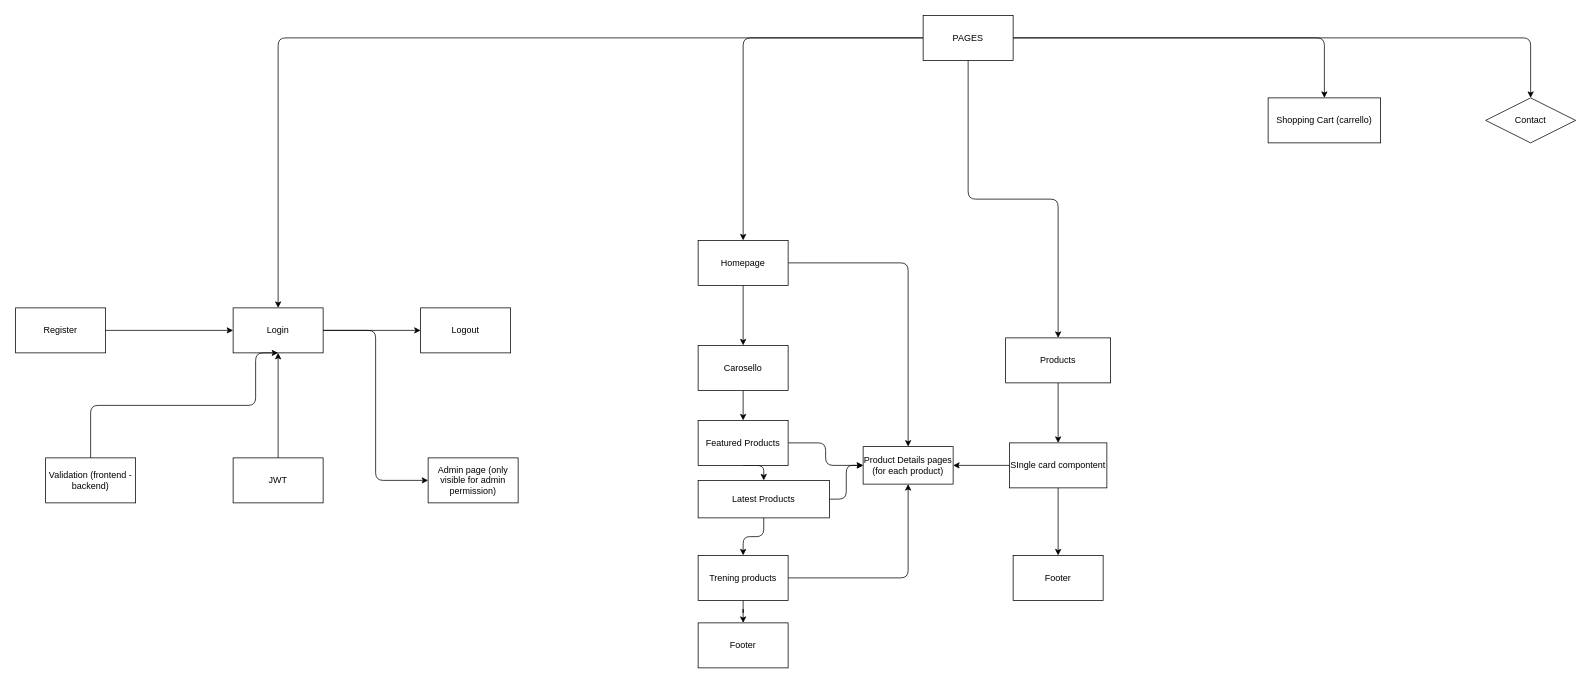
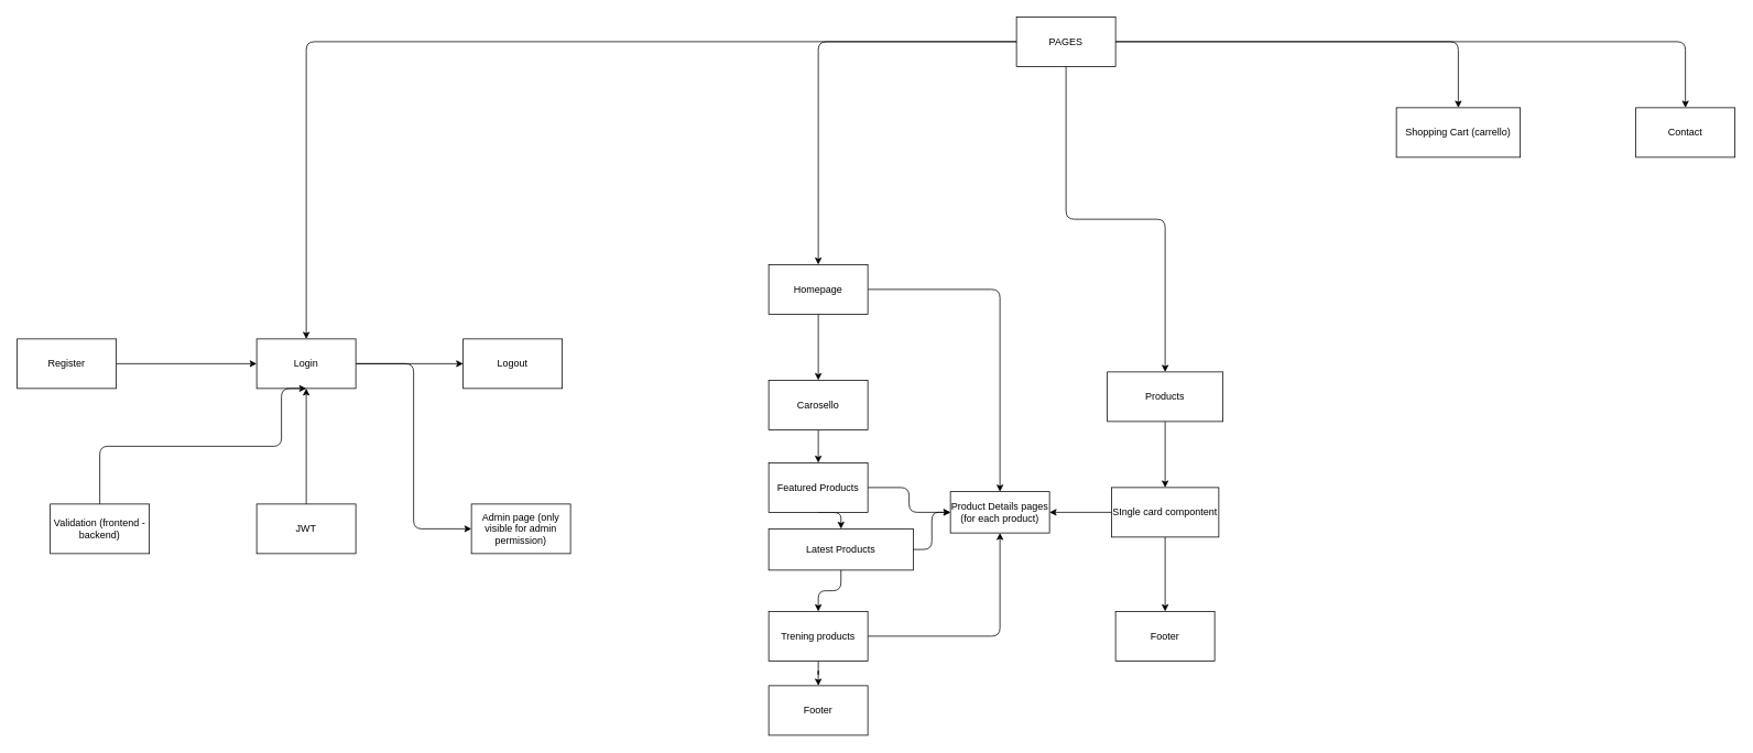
  <mxCell id="0" />
  <mxCell id="1" parent="0" />
  <mxCell id="2" style="edgeStyle=orthogonalEdgeStyle;curved=0;rounded=1;sketch=0;orthogonalLoop=1;jettySize=auto;html=1;exitX=0.5;exitY=1;exitDx=0;exitDy=0;entryX=0.5;entryY=0;entryDx=0;entryDy=0;" edge="1" parent="1" source="4" target="27"><mxGeometry relative="1" as="geometry" /></mxCell>
  <mxCell id="3" style="edgeStyle=orthogonalEdgeStyle;curved=0;rounded=1;sketch=0;orthogonalLoop=1;jettySize=auto;html=1;" edge="1" parent="1" source="4" target="42"><mxGeometry relative="1" as="geometry" /></mxCell>
  <mxCell id="4" value="Homepage" style="rounded=0;whiteSpace=wrap;html=1;" vertex="1" parent="1"><mxGeometry x="930" y="320" width="120" height="60" as="geometry" /></mxCell>
  <mxCell id="5" style="edgeStyle=orthogonalEdgeStyle;curved=0;rounded=1;sketch=0;orthogonalLoop=1;jettySize=auto;html=1;exitX=0;exitY=0.5;exitDx=0;exitDy=0;entryX=0.5;entryY=0;entryDx=0;entryDy=0;" edge="1" parent="1" source="10" target="4"><mxGeometry relative="1" as="geometry" /></mxCell>
  <mxCell id="6" style="edgeStyle=orthogonalEdgeStyle;curved=0;rounded=1;sketch=0;orthogonalLoop=1;jettySize=auto;html=1;exitX=0.5;exitY=1;exitDx=0;exitDy=0;entryX=0.5;entryY=0;entryDx=0;entryDy=0;" edge="1" parent="1" source="10" target="12"><mxGeometry relative="1" as="geometry" /></mxCell>
  <mxCell id="7" style="edgeStyle=orthogonalEdgeStyle;curved=0;rounded=1;sketch=0;orthogonalLoop=1;jettySize=auto;html=1;exitX=1;exitY=0.5;exitDx=0;exitDy=0;entryX=0.5;entryY=0;entryDx=0;entryDy=0;" edge="1" parent="1" source="10" target="13"><mxGeometry relative="1" as="geometry" /></mxCell>
  <mxCell id="8" style="edgeStyle=orthogonalEdgeStyle;curved=0;rounded=1;sketch=0;orthogonalLoop=1;jettySize=auto;html=1;exitX=1;exitY=0.5;exitDx=0;exitDy=0;entryX=0.5;entryY=0;entryDx=0;entryDy=0;" edge="1" parent="1" source="10" target="14"><mxGeometry relative="1" as="geometry" /></mxCell>
  <mxCell id="9" style="edgeStyle=orthogonalEdgeStyle;curved=0;rounded=1;sketch=0;orthogonalLoop=1;jettySize=auto;html=1;exitX=0;exitY=0.5;exitDx=0;exitDy=0;entryX=0.5;entryY=0;entryDx=0;entryDy=0;" edge="1" parent="1" source="10" target="17"><mxGeometry relative="1" as="geometry" /></mxCell>
  <mxCell id="10" value="PAGES" style="rounded=0;whiteSpace=wrap;html=1;" vertex="1" parent="1"><mxGeometry x="1230" width="120" height="60" as="geometry" y="20" /></mxCell>
  <mxCell id="11" style="edgeStyle=orthogonalEdgeStyle;curved=0;rounded=1;sketch=0;orthogonalLoop=1;jettySize=auto;html=1;exitX=0.5;exitY=1;exitDx=0;exitDy=0;entryX=0.5;entryY=0;entryDx=0;entryDy=0;" edge="1" parent="1" source="12" target="40"><mxGeometry relative="1" as="geometry" /></mxCell>
  <mxCell id="12" value="Products" style="rounded=0;whiteSpace=wrap;html=1;" vertex="1" parent="1"><mxGeometry x="1340" y="450" width="140" height="60" as="geometry" /></mxCell>
  <mxCell id="13" value="Shopping Cart (carrello)" style="rounded=0;whiteSpace=wrap;html=1;" vertex="1" parent="1"><mxGeometry x="1690" y="130" width="150" height="60" as="geometry" /></mxCell>
- <mxCell id="14" value="Contact" style="rhombus;whiteSpace=wrap;html=1;" vertex="1" parent="1"><mxGeometry x="1980" y="130" width="120" height="60" as="geometry" /></mxCell>
+ <mxCell id="14" value="Contact" style="rounded=0;whiteSpace=wrap;html=1;" vertex="1" parent="1"><mxGeometry x="1980" y="130" width="120" height="60" as="geometry" /></mxCell>
  <mxCell id="15" style="edgeStyle=orthogonalEdgeStyle;curved=0;rounded=1;sketch=0;orthogonalLoop=1;jettySize=auto;html=1;" edge="1" parent="1" source="17" target="24"><mxGeometry relative="1" as="geometry"><mxPoint x="570" y="440" as="targetPoint" /></mxGeometry></mxCell>
  <mxCell id="16" style="edgeStyle=orthogonalEdgeStyle;curved=0;rounded=1;sketch=0;orthogonalLoop=1;jettySize=auto;html=1;exitX=1;exitY=0.5;exitDx=0;exitDy=0;entryX=0;entryY=0.5;entryDx=0;entryDy=0;" edge="1" parent="1" source="17" target="25"><mxGeometry relative="1" as="geometry" /></mxCell>
  <mxCell id="17" value="Login" style="rounded=0;whiteSpace=wrap;html=1;sketch=0;" vertex="1" parent="1"><mxGeometry x="310" y="410" width="120" height="60" as="geometry" /></mxCell>
  <mxCell id="18" style="edgeStyle=orthogonalEdgeStyle;curved=0;rounded=1;sketch=0;orthogonalLoop=1;jettySize=auto;html=1;exitX=0.5;exitY=0;exitDx=0;exitDy=0;entryX=0.5;entryY=1;entryDx=0;entryDy=0;" edge="1" parent="1" source="19" target="17"><mxGeometry relative="1" as="geometry"><Array as="points"><mxPoint x="120" y="540" /><mxPoint x="340" y="540" /><mxPoint x="340" y="470" /></Array></mxGeometry></mxCell>
  <mxCell id="19" value="Validation (frontend - backend)" style="rounded=0;whiteSpace=wrap;html=1;sketch=0;" vertex="1" parent="1"><mxGeometry x="60" y="610" width="120" height="60" as="geometry" /></mxCell>
  <mxCell id="20" style="edgeStyle=orthogonalEdgeStyle;curved=0;rounded=1;sketch=0;orthogonalLoop=1;jettySize=auto;html=1;" edge="1" parent="1" source="21"><mxGeometry relative="1" as="geometry"><mxPoint x="370" y="470" as="targetPoint" /></mxGeometry></mxCell>
  <mxCell id="21" value="JWT" style="rounded=0;whiteSpace=wrap;html=1;sketch=0;" vertex="1" parent="1"><mxGeometry x="310" y="610" width="120" height="60" as="geometry" /></mxCell>
  <mxCell id="22" style="edgeStyle=orthogonalEdgeStyle;curved=0;rounded=1;sketch=0;orthogonalLoop=1;jettySize=auto;html=1;entryX=0;entryY=0.5;entryDx=0;entryDy=0;" edge="1" parent="1" source="23" target="17"><mxGeometry relative="1" as="geometry" /></mxCell>
  <mxCell id="23" value="Register" style="rounded=0;whiteSpace=wrap;html=1;sketch=0;" vertex="1" parent="1"><mxGeometry x="20" y="410" width="120" height="60" as="geometry" /></mxCell>
  <mxCell id="24" value="Logout" style="rounded=0;whiteSpace=wrap;html=1;sketch=0;" vertex="1" parent="1"><mxGeometry x="560" y="410" width="120" height="60" as="geometry" /></mxCell>
  <mxCell id="25" value="Admin page (only visible for admin permission)" style="rounded=0;whiteSpace=wrap;html=1;sketch=0;" vertex="1" parent="1"><mxGeometry x="570" y="610" width="120" height="60" as="geometry" /></mxCell>
  <mxCell id="26" style="edgeStyle=orthogonalEdgeStyle;curved=0;rounded=1;sketch=0;orthogonalLoop=1;jettySize=auto;html=1;exitX=0.5;exitY=1;exitDx=0;exitDy=0;entryX=0.5;entryY=0;entryDx=0;entryDy=0;" edge="1" parent="1" source="27" target="30"><mxGeometry relative="1" as="geometry" /></mxCell>
  <mxCell id="27" value="Carosello" style="rounded=0;whiteSpace=wrap;html=1;sketch=0;" vertex="1" parent="1"><mxGeometry x="930" y="460" width="120" height="60" as="geometry" /></mxCell>
  <mxCell id="28" style="edgeStyle=orthogonalEdgeStyle;curved=0;rounded=1;sketch=0;orthogonalLoop=1;jettySize=auto;html=1;exitX=0.5;exitY=1;exitDx=0;exitDy=0;entryX=0.5;entryY=0;entryDx=0;entryDy=0;" edge="1" parent="1" source="30" target="33"><mxGeometry relative="1" as="geometry" /></mxCell>
  <mxCell id="29" style="edgeStyle=orthogonalEdgeStyle;curved=0;rounded=1;sketch=0;orthogonalLoop=1;jettySize=auto;html=1;entryX=0;entryY=0.5;entryDx=0;entryDy=0;" edge="1" parent="1" source="30" target="42"><mxGeometry relative="1" as="geometry" /></mxCell>
  <mxCell id="30" value="Featured Products" style="rounded=0;whiteSpace=wrap;html=1;sketch=0;" vertex="1" parent="1"><mxGeometry x="930" y="560" width="120" height="60" as="geometry" /></mxCell>
  <mxCell id="31" value="" style="edgeStyle=orthogonalEdgeStyle;curved=0;rounded=1;sketch=0;orthogonalLoop=1;jettySize=auto;html=1;" edge="1" parent="1" source="33" target="37"><mxGeometry relative="1" as="geometry" /></mxCell>
  <mxCell id="32" style="edgeStyle=orthogonalEdgeStyle;curved=0;rounded=1;sketch=0;orthogonalLoop=1;jettySize=auto;html=1;entryX=0;entryY=0.5;entryDx=0;entryDy=0;" edge="1" parent="1" source="33" target="42"><mxGeometry relative="1" as="geometry" /></mxCell>
  <mxCell id="33" value="Latest Products" style="rounded=0;whiteSpace=wrap;html=1;sketch=0;" vertex="1" parent="1"><mxGeometry x="930" y="640" width="175" height="50" as="geometry" /></mxCell>
  <mxCell id="34" value="Footer" style="rounded=0;whiteSpace=wrap;html=1;sketch=0;" vertex="1" parent="1"><mxGeometry x="930" y="830" width="120" height="60" as="geometry" /></mxCell>
  <mxCell id="35" value="" style="edgeStyle=orthogonalEdgeStyle;curved=0;rounded=1;sketch=0;orthogonalLoop=1;jettySize=auto;html=1;" edge="1" parent="1" source="37" target="34"><mxGeometry relative="1" as="geometry" /></mxCell>
  <mxCell id="36" style="edgeStyle=orthogonalEdgeStyle;curved=0;rounded=1;sketch=0;orthogonalLoop=1;jettySize=auto;html=1;entryX=0.5;entryY=1;entryDx=0;entryDy=0;" edge="1" parent="1" source="37" target="42"><mxGeometry relative="1" as="geometry" /></mxCell>
  <mxCell id="37" value="Trening products" style="rounded=0;whiteSpace=wrap;html=1;sketch=0;" vertex="1" parent="1"><mxGeometry x="930" y="740" width="120" height="60" as="geometry" /></mxCell>
  <mxCell id="38" style="edgeStyle=orthogonalEdgeStyle;curved=0;rounded=1;sketch=0;orthogonalLoop=1;jettySize=auto;html=1;exitX=0.5;exitY=1;exitDx=0;exitDy=0;entryX=0.5;entryY=0;entryDx=0;entryDy=0;" edge="1" parent="1" source="40" target="41"><mxGeometry relative="1" as="geometry" /></mxCell>
  <mxCell id="39" value="" style="edgeStyle=orthogonalEdgeStyle;curved=0;rounded=1;sketch=0;orthogonalLoop=1;jettySize=auto;html=1;" edge="1" parent="1" source="40" target="42"><mxGeometry relative="1" as="geometry" /></mxCell>
  <mxCell id="40" value="SIngle card compontent" style="rounded=0;whiteSpace=wrap;html=1;sketch=0;" vertex="1" parent="1"><mxGeometry x="1345" y="590" width="130" height="60" as="geometry" /></mxCell>
  <mxCell id="41" value="Footer" style="rounded=0;whiteSpace=wrap;html=1;sketch=0;" vertex="1" parent="1"><mxGeometry x="1350" y="740" width="120" height="60" as="geometry" /></mxCell>
  <mxCell id="42" value="Product Details pages (for each product)" style="rounded=0;whiteSpace=wrap;html=1;sketch=0;" vertex="1" parent="1"><mxGeometry x="1150" y="595" width="120" height="50" as="geometry" /></mxCell>
